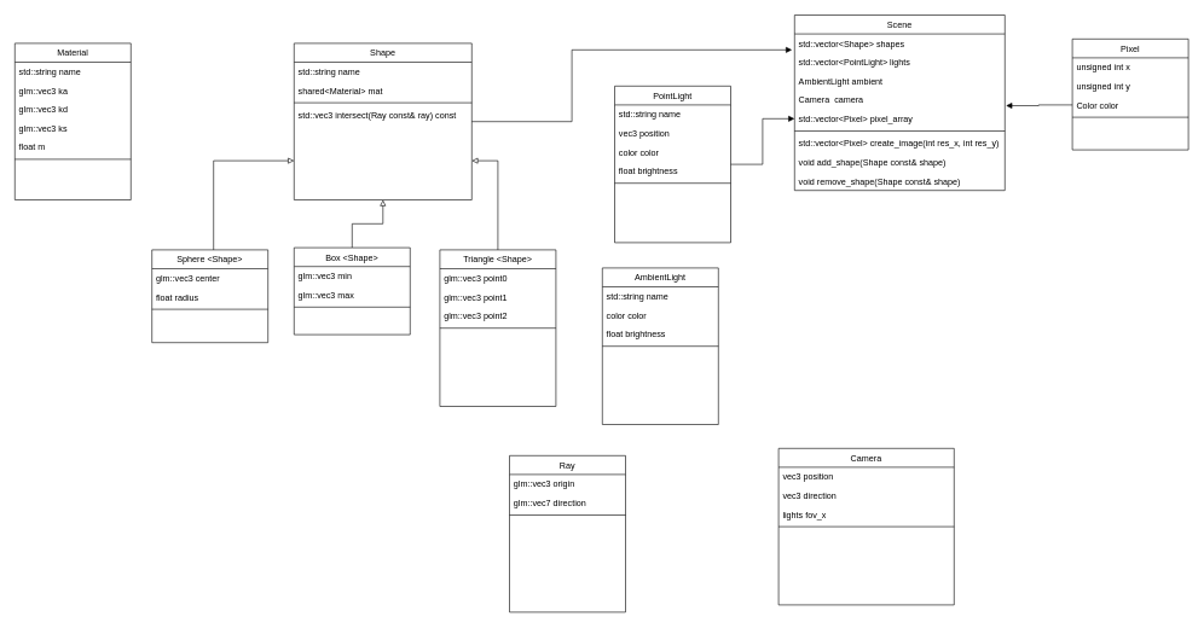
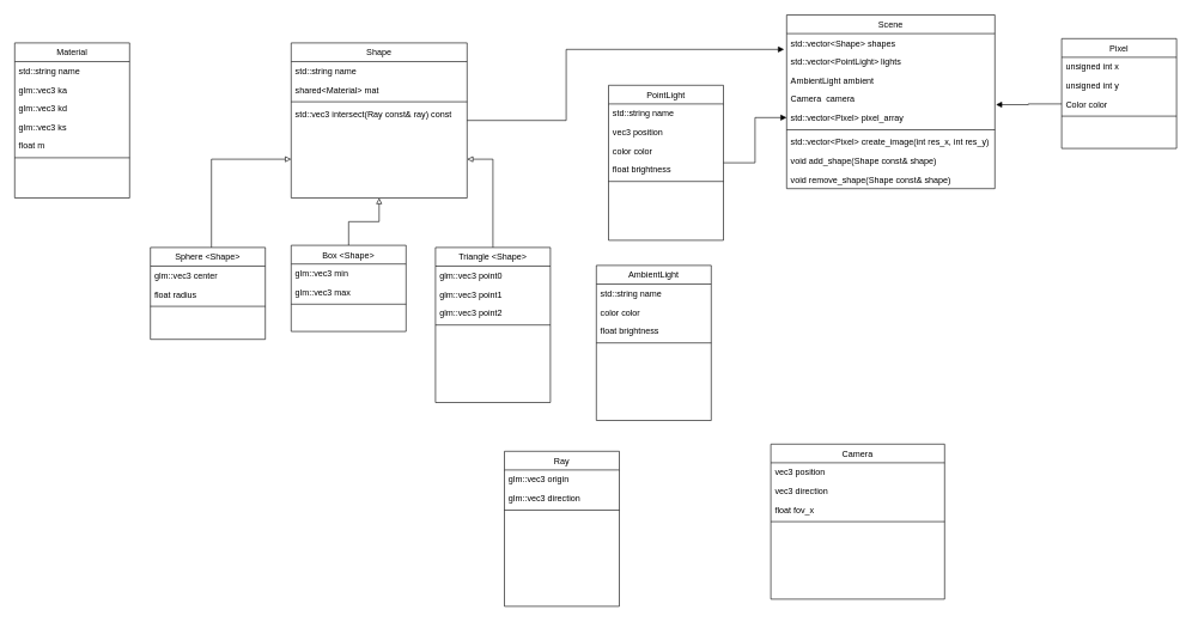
  <mxCell id="0" />
  <mxCell id="1" parent="0" />
  <mxCell id="2" style="edgeStyle=orthogonalEdgeStyle;rounded=0;orthogonalLoop=1;jettySize=auto;html=1;entryX=-0.012;entryY=0.846;entryDx=0;entryDy=0;entryPerimeter=0;endArrow=block;endFill=1;" parent="1" source="3" target="41" edge="1"><mxGeometry relative="1" as="geometry"><Array as="points"><mxPoint x="788" y="167" /><mxPoint x="788" y="68" /></Array></mxGeometry></mxCell>
  <mxCell id="3" value="Shape" style="swimlane;fontStyle=0;align=center;verticalAlign=top;childLayout=stackLayout;horizontal=1;startSize=26;horizontalStack=0;resizeParent=1;resizeLast=0;collapsible=1;marginBottom=0;rounded=0;shadow=0;strokeWidth=1;" parent="1" vertex="1"><mxGeometry x="405" y="59" width="245" height="216" as="geometry"><mxRectangle x="550" y="140" width="160" height="26" as="alternateBounds" /></mxGeometry></mxCell>
  <mxCell id="4" value="std::string name" style="text;align=left;verticalAlign=top;spacingLeft=4;spacingRight=4;overflow=hidden;rotatable=0;points=[[0,0.5],[1,0.5]];portConstraint=eastwest;rounded=0;shadow=0;html=0;" parent="3" vertex="1"><mxGeometry y="26" width="245" height="26" as="geometry" /></mxCell>
  <mxCell id="5" value="shared&lt;Material&gt; mat" style="text;align=left;verticalAlign=top;spacingLeft=4;spacingRight=4;overflow=hidden;rotatable=0;points=[[0,0.5],[1,0.5]];portConstraint=eastwest;rounded=0;shadow=0;html=0;" parent="3" vertex="1"><mxGeometry y="52" width="245" height="26" as="geometry" /></mxCell>
  <mxCell id="6" value="" style="line;html=1;strokeWidth=1;align=left;verticalAlign=middle;spacingTop=-1;spacingLeft=3;spacingRight=3;rotatable=0;labelPosition=right;points=[];portConstraint=eastwest;" parent="3" vertex="1"><mxGeometry y="78" width="245" height="8" as="geometry" /></mxCell>
  <mxCell id="7" value="std::vec3 intersect(Ray const&amp; ray) const" style="text;align=left;verticalAlign=top;spacingLeft=4;spacingRight=4;overflow=hidden;rotatable=0;points=[[0,0.5],[1,0.5]];portConstraint=eastwest;rounded=0;shadow=0;html=0;" parent="3" vertex="1"><mxGeometry y="86" width="245" height="26" as="geometry" /></mxCell>
  <mxCell id="8" value="Material" style="swimlane;fontStyle=0;align=center;verticalAlign=top;childLayout=stackLayout;horizontal=1;startSize=26;horizontalStack=0;resizeParent=1;resizeLast=0;collapsible=1;marginBottom=0;rounded=0;shadow=0;strokeWidth=1;" parent="1" vertex="1"><mxGeometry x="20" y="59" width="160" height="216" as="geometry"><mxRectangle x="550" y="140" width="160" height="26" as="alternateBounds" /></mxGeometry></mxCell>
  <mxCell id="9" value="std::string name" style="text;align=left;verticalAlign=top;spacingLeft=4;spacingRight=4;overflow=hidden;rotatable=0;points=[[0,0.5],[1,0.5]];portConstraint=eastwest;rounded=0;shadow=0;html=0;" parent="8" vertex="1"><mxGeometry y="26" width="160" height="26" as="geometry" /></mxCell>
  <mxCell id="10" value="glm::vec3 ka" style="text;align=left;verticalAlign=top;spacingLeft=4;spacingRight=4;overflow=hidden;rotatable=0;points=[[0,0.5],[1,0.5]];portConstraint=eastwest;rounded=0;shadow=0;html=0;" parent="8" vertex="1"><mxGeometry y="52" width="160" height="26" as="geometry" /></mxCell>
  <mxCell id="11" value="glm::vec3 kd" style="text;align=left;verticalAlign=top;spacingLeft=4;spacingRight=4;overflow=hidden;rotatable=0;points=[[0,0.5],[1,0.5]];portConstraint=eastwest;rounded=0;shadow=0;html=0;" parent="8" vertex="1"><mxGeometry y="78" width="160" height="26" as="geometry" /></mxCell>
  <mxCell id="12" value="glm::vec3 ks" style="text;align=left;verticalAlign=top;spacingLeft=4;spacingRight=4;overflow=hidden;rotatable=0;points=[[0,0.5],[1,0.5]];portConstraint=eastwest;rounded=0;shadow=0;html=0;" parent="8" vertex="1"><mxGeometry y="104" width="160" height="26" as="geometry" /></mxCell>
  <mxCell id="13" value="float m" style="text;align=left;verticalAlign=top;spacingLeft=4;spacingRight=4;overflow=hidden;rotatable=0;points=[[0,0.5],[1,0.5]];portConstraint=eastwest;rounded=0;shadow=0;html=0;" parent="8" vertex="1"><mxGeometry y="130" width="160" height="26" as="geometry" /></mxCell>
  <mxCell id="14" value="" style="line;html=1;strokeWidth=1;align=left;verticalAlign=middle;spacingTop=-1;spacingLeft=3;spacingRight=3;rotatable=0;labelPosition=right;points=[];portConstraint=eastwest;" parent="8" vertex="1"><mxGeometry y="156" width="160" height="8" as="geometry" /></mxCell>
  <mxCell id="15" value="Camera" style="swimlane;fontStyle=0;align=center;verticalAlign=top;childLayout=stackLayout;horizontal=1;startSize=26;horizontalStack=0;resizeParent=1;resizeLast=0;collapsible=1;marginBottom=0;rounded=0;shadow=0;strokeWidth=1;" parent="1" vertex="1"><mxGeometry x="1073" y="618" width="242" height="216" as="geometry"><mxRectangle x="550" y="140" width="160" height="26" as="alternateBounds" /></mxGeometry></mxCell>
  <mxCell id="16" value="vec3 position" style="text;align=left;verticalAlign=top;spacingLeft=4;spacingRight=4;overflow=hidden;rotatable=0;points=[[0,0.5],[1,0.5]];portConstraint=eastwest;rounded=0;shadow=0;html=0;" parent="15" vertex="1"><mxGeometry y="26" width="242" height="26" as="geometry" /></mxCell>
  <mxCell id="17" value="vec3 direction" style="text;align=left;verticalAlign=top;spacingLeft=4;spacingRight=4;overflow=hidden;rotatable=0;points=[[0,0.5],[1,0.5]];portConstraint=eastwest;rounded=0;shadow=0;html=0;" parent="15" vertex="1"><mxGeometry y="52" width="242" height="26" as="geometry" /></mxCell>
- <mxCell id="18" value="lights fov_x" style="text;align=left;verticalAlign=top;spacingLeft=4;spacingRight=4;overflow=hidden;rotatable=0;points=[[0,0.5],[1,0.5]];portConstraint=eastwest;rounded=0;shadow=0;html=0;" parent="15" vertex="1"><mxGeometry y="78" width="242" height="26" as="geometry" /></mxCell>
+ <mxCell id="18" value="float fov_x" style="text;align=left;verticalAlign=top;spacingLeft=4;spacingRight=4;overflow=hidden;rotatable=0;points=[[0,0.5],[1,0.5]];portConstraint=eastwest;rounded=0;shadow=0;html=0;" parent="15" vertex="1"><mxGeometry y="78" width="242" height="26" as="geometry" /></mxCell>
  <mxCell id="19" value="" style="line;html=1;strokeWidth=1;align=left;verticalAlign=middle;spacingTop=-1;spacingLeft=3;spacingRight=3;rotatable=0;labelPosition=right;points=[];portConstraint=eastwest;" parent="15" vertex="1"><mxGeometry y="104" width="242" height="8" as="geometry" /></mxCell>
  <mxCell id="20" value="Ray" style="swimlane;fontStyle=0;align=center;verticalAlign=top;childLayout=stackLayout;horizontal=1;startSize=26;horizontalStack=0;resizeParent=1;resizeLast=0;collapsible=1;marginBottom=0;rounded=0;shadow=0;strokeWidth=1;" parent="1" vertex="1"><mxGeometry x="702" y="628" width="160" height="216" as="geometry"><mxRectangle x="550" y="140" width="160" height="26" as="alternateBounds" /></mxGeometry></mxCell>
  <mxCell id="21" value="glm::vec3 origin" style="text;align=left;verticalAlign=top;spacingLeft=4;spacingRight=4;overflow=hidden;rotatable=0;points=[[0,0.5],[1,0.5]];portConstraint=eastwest;rounded=0;shadow=0;html=0;" parent="20" vertex="1"><mxGeometry y="26" width="160" height="26" as="geometry" /></mxCell>
- <mxCell id="22" value="glm::vec7 direction" style="text;align=left;verticalAlign=top;spacingLeft=4;spacingRight=4;overflow=hidden;rotatable=0;points=[[0,0.5],[1,0.5]];portConstraint=eastwest;rounded=0;shadow=0;html=0;" parent="20" vertex="1"><mxGeometry y="52" width="160" height="26" as="geometry" /></mxCell>
+ <mxCell id="22" value="glm::vec3 direction" style="text;align=left;verticalAlign=top;spacingLeft=4;spacingRight=4;overflow=hidden;rotatable=0;points=[[0,0.5],[1,0.5]];portConstraint=eastwest;rounded=0;shadow=0;html=0;" parent="20" vertex="1"><mxGeometry y="52" width="160" height="26" as="geometry" /></mxCell>
  <mxCell id="23" value="" style="line;html=1;strokeWidth=1;align=left;verticalAlign=middle;spacingTop=-1;spacingLeft=3;spacingRight=3;rotatable=0;labelPosition=right;points=[];portConstraint=eastwest;" parent="20" vertex="1"><mxGeometry y="78" width="160" height="8" as="geometry" /></mxCell>
  <mxCell id="24" style="edgeStyle=orthogonalEdgeStyle;rounded=0;orthogonalLoop=1;jettySize=auto;html=1;entryX=0;entryY=0.75;entryDx=0;entryDy=0;endArrow=block;endFill=0;" parent="1" source="25" target="3" edge="1"><mxGeometry relative="1" as="geometry"><mxPoint x="445" y="300" as="targetPoint" /><Array as="points"><mxPoint x="294" y="221" /></Array></mxGeometry></mxCell>
  <mxCell id="25" value="Sphere &lt;Shape&gt;" style="swimlane;fontStyle=0;align=center;verticalAlign=top;childLayout=stackLayout;horizontal=1;startSize=26;horizontalStack=0;resizeParent=1;resizeLast=0;collapsible=1;marginBottom=0;rounded=0;shadow=0;strokeWidth=1;" parent="1" vertex="1"><mxGeometry x="209" y="344" width="160" height="128" as="geometry"><mxRectangle x="550" y="140" width="160" height="26" as="alternateBounds" /></mxGeometry></mxCell>
  <mxCell id="26" value="glm::vec3 center" style="text;align=left;verticalAlign=top;spacingLeft=4;spacingRight=4;overflow=hidden;rotatable=0;points=[[0,0.5],[1,0.5]];portConstraint=eastwest;rounded=0;shadow=0;html=0;" parent="25" vertex="1"><mxGeometry y="26" width="160" height="26" as="geometry" /></mxCell>
  <mxCell id="27" value="float radius" style="text;align=left;verticalAlign=top;spacingLeft=4;spacingRight=4;overflow=hidden;rotatable=0;points=[[0,0.5],[1,0.5]];portConstraint=eastwest;rounded=0;shadow=0;html=0;" parent="25" vertex="1"><mxGeometry y="52" width="160" height="26" as="geometry" /></mxCell>
  <mxCell id="28" value="" style="line;html=1;strokeWidth=1;align=left;verticalAlign=middle;spacingTop=-1;spacingLeft=3;spacingRight=3;rotatable=0;labelPosition=right;points=[];portConstraint=eastwest;" parent="25" vertex="1"><mxGeometry y="78" width="160" height="8" as="geometry" /></mxCell>
  <mxCell id="29" style="edgeStyle=orthogonalEdgeStyle;rounded=0;orthogonalLoop=1;jettySize=auto;html=1;entryX=0.5;entryY=1;entryDx=0;entryDy=0;endArrow=block;endFill=0;" parent="1" source="30" target="3" edge="1"><mxGeometry relative="1" as="geometry" /></mxCell>
  <mxCell id="30" value="Box &lt;Shape&gt;" style="swimlane;fontStyle=0;align=center;verticalAlign=top;childLayout=stackLayout;horizontal=1;startSize=26;horizontalStack=0;resizeParent=1;resizeLast=0;collapsible=1;marginBottom=0;rounded=0;shadow=0;strokeWidth=1;" parent="1" vertex="1"><mxGeometry x="405" y="341" width="160" height="120" as="geometry"><mxRectangle x="550" y="140" width="160" height="26" as="alternateBounds" /></mxGeometry></mxCell>
  <mxCell id="31" value="glm::vec3 min" style="text;align=left;verticalAlign=top;spacingLeft=4;spacingRight=4;overflow=hidden;rotatable=0;points=[[0,0.5],[1,0.5]];portConstraint=eastwest;rounded=0;shadow=0;html=0;" parent="30" vertex="1"><mxGeometry y="26" width="160" height="26" as="geometry" /></mxCell>
  <mxCell id="32" value="glm::vec3 max" style="text;align=left;verticalAlign=top;spacingLeft=4;spacingRight=4;overflow=hidden;rotatable=0;points=[[0,0.5],[1,0.5]];portConstraint=eastwest;" parent="30" vertex="1"><mxGeometry y="52" width="160" height="26" as="geometry" /></mxCell>
  <mxCell id="33" value="" style="line;html=1;strokeWidth=1;align=left;verticalAlign=middle;spacingTop=-1;spacingLeft=3;spacingRight=3;rotatable=0;labelPosition=right;points=[];portConstraint=eastwest;" parent="30" vertex="1"><mxGeometry y="78" width="160" height="8" as="geometry" /></mxCell>
  <mxCell id="34" style="edgeStyle=orthogonalEdgeStyle;rounded=0;orthogonalLoop=1;jettySize=auto;html=1;entryX=1;entryY=0.75;entryDx=0;entryDy=0;endArrow=block;endFill=0;" parent="1" source="35" target="3" edge="1"><mxGeometry relative="1" as="geometry"><Array as="points"><mxPoint x="686" y="221" /></Array></mxGeometry></mxCell>
  <mxCell id="35" value="Triangle &lt;Shape&gt;" style="swimlane;fontStyle=0;align=center;verticalAlign=top;childLayout=stackLayout;horizontal=1;startSize=26;horizontalStack=0;resizeParent=1;resizeLast=0;collapsible=1;marginBottom=0;rounded=0;shadow=0;strokeWidth=1;" parent="1" vertex="1"><mxGeometry x="606" y="344" width="160" height="216" as="geometry"><mxRectangle x="550" y="140" width="160" height="26" as="alternateBounds" /></mxGeometry></mxCell>
  <mxCell id="36" value="glm::vec3 point0" style="text;align=left;verticalAlign=top;spacingLeft=4;spacingRight=4;overflow=hidden;rotatable=0;points=[[0,0.5],[1,0.5]];portConstraint=eastwest;rounded=0;shadow=0;html=0;" parent="35" vertex="1"><mxGeometry y="26" width="160" height="26" as="geometry" /></mxCell>
  <mxCell id="37" value="glm::vec3 point1" style="text;align=left;verticalAlign=top;spacingLeft=4;spacingRight=4;overflow=hidden;rotatable=0;points=[[0,0.5],[1,0.5]];portConstraint=eastwest;rounded=0;shadow=0;html=0;" parent="35" vertex="1"><mxGeometry y="52" width="160" height="26" as="geometry" /></mxCell>
  <mxCell id="38" value="glm::vec3 point2" style="text;align=left;verticalAlign=top;spacingLeft=4;spacingRight=4;overflow=hidden;rotatable=0;points=[[0,0.5],[1,0.5]];portConstraint=eastwest;rounded=0;shadow=0;html=0;" parent="35" vertex="1"><mxGeometry y="78" width="160" height="26" as="geometry" /></mxCell>
  <mxCell id="39" value="" style="line;html=1;strokeWidth=1;align=left;verticalAlign=middle;spacingTop=-1;spacingLeft=3;spacingRight=3;rotatable=0;labelPosition=right;points=[];portConstraint=eastwest;" parent="35" vertex="1"><mxGeometry y="104" width="160" height="8" as="geometry" /></mxCell>
  <mxCell id="40" value="Scene" style="swimlane;fontStyle=0;align=center;verticalAlign=top;childLayout=stackLayout;horizontal=1;startSize=26;horizontalStack=0;resizeParent=1;resizeLast=0;collapsible=1;marginBottom=0;rounded=0;shadow=0;strokeWidth=1;" parent="1" vertex="1"><mxGeometry x="1095" y="20" width="290" height="242" as="geometry"><mxRectangle x="550" y="140" width="160" height="26" as="alternateBounds" /></mxGeometry></mxCell>
  <mxCell id="41" value="std::vector&lt;Shape&gt; shapes" style="text;align=left;verticalAlign=top;spacingLeft=4;spacingRight=4;overflow=hidden;rotatable=0;points=[[0,0.5],[1,0.5]];portConstraint=eastwest;rounded=0;shadow=0;html=0;" parent="40" vertex="1"><mxGeometry y="26" width="290" height="26" as="geometry" /></mxCell>
  <mxCell id="42" value="std::vector&lt;PointLight&gt; lights" style="text;align=left;verticalAlign=top;spacingLeft=4;spacingRight=4;overflow=hidden;rotatable=0;points=[[0,0.5],[1,0.5]];portConstraint=eastwest;rounded=0;shadow=0;html=0;" parent="40" vertex="1"><mxGeometry y="52" width="290" height="26" as="geometry" /></mxCell>
  <mxCell id="43" value="AmbientLight ambient" style="text;align=left;verticalAlign=top;spacingLeft=4;spacingRight=4;overflow=hidden;rotatable=0;points=[[0,0.5],[1,0.5]];portConstraint=eastwest;rounded=0;shadow=0;html=0;" parent="40" vertex="1"><mxGeometry y="78" width="290" height="26" as="geometry" /></mxCell>
  <mxCell id="44" value="Camera  camera" style="text;align=left;verticalAlign=top;spacingLeft=4;spacingRight=4;overflow=hidden;rotatable=0;points=[[0,0.5],[1,0.5]];portConstraint=eastwest;rounded=0;shadow=0;html=0;" parent="40" vertex="1"><mxGeometry y="104" width="290" height="26" as="geometry" /></mxCell>
  <mxCell id="45" value="std::vector&lt;Pixel&gt; pixel_array" style="text;align=left;verticalAlign=top;spacingLeft=4;spacingRight=4;overflow=hidden;rotatable=0;points=[[0,0.5],[1,0.5]];portConstraint=eastwest;rounded=0;shadow=0;html=0;" parent="40" vertex="1"><mxGeometry y="130" width="290" height="26" as="geometry" /></mxCell>
  <mxCell id="46" value="" style="line;html=1;strokeWidth=1;align=left;verticalAlign=middle;spacingTop=-1;spacingLeft=3;spacingRight=3;rotatable=0;labelPosition=right;points=[];portConstraint=eastwest;" parent="40" vertex="1"><mxGeometry y="156" width="290" height="8" as="geometry" /></mxCell>
  <mxCell id="47" value="std::vector&lt;Pixel&gt; create_image(int res_x, int res_y)" style="text;align=left;verticalAlign=top;spacingLeft=4;spacingRight=4;overflow=hidden;rotatable=0;points=[[0,0.5],[1,0.5]];portConstraint=eastwest;rounded=0;shadow=0;html=0;" parent="40" vertex="1"><mxGeometry y="164" width="290" height="26" as="geometry" /></mxCell>
  <mxCell id="48" value="void add_shape(Shape const&amp; shape)" style="text;align=left;verticalAlign=top;spacingLeft=4;spacingRight=4;overflow=hidden;rotatable=0;points=[[0,0.5],[1,0.5]];portConstraint=eastwest;rounded=0;shadow=0;html=0;" parent="40" vertex="1"><mxGeometry y="190" width="290" height="26" as="geometry" /></mxCell>
  <mxCell id="49" value="void remove_shape(Shape const&amp; shape)" style="text;align=left;verticalAlign=top;spacingLeft=4;spacingRight=4;overflow=hidden;rotatable=0;points=[[0,0.5],[1,0.5]];portConstraint=eastwest;rounded=0;shadow=0;html=0;" parent="40" vertex="1"><mxGeometry y="216" width="290" height="26" as="geometry" /></mxCell>
  <mxCell id="50" style="edgeStyle=orthogonalEdgeStyle;rounded=0;orthogonalLoop=1;jettySize=auto;html=1;entryX=0;entryY=0.5;entryDx=0;entryDy=0;endArrow=block;endFill=1;" parent="1" source="51" target="45" edge="1"><mxGeometry relative="1" as="geometry" /></mxCell>
  <mxCell id="51" value="PointLight" style="swimlane;fontStyle=0;align=center;verticalAlign=top;childLayout=stackLayout;horizontal=1;startSize=26;horizontalStack=0;resizeParent=1;resizeLast=0;collapsible=1;marginBottom=0;rounded=0;shadow=0;strokeWidth=1;" parent="1" vertex="1"><mxGeometry x="847" y="118" width="160" height="216" as="geometry"><mxRectangle x="550" y="140" width="160" height="26" as="alternateBounds" /></mxGeometry></mxCell>
  <mxCell id="52" value="std::string name" style="text;align=left;verticalAlign=top;spacingLeft=4;spacingRight=4;overflow=hidden;rotatable=0;points=[[0,0.5],[1,0.5]];portConstraint=eastwest;rounded=0;shadow=0;html=0;" parent="51" vertex="1"><mxGeometry y="26" width="160" height="26" as="geometry" /></mxCell>
  <mxCell id="53" value="vec3 position" style="text;align=left;verticalAlign=top;spacingLeft=4;spacingRight=4;overflow=hidden;rotatable=0;points=[[0,0.5],[1,0.5]];portConstraint=eastwest;rounded=0;shadow=0;html=0;" parent="51" vertex="1"><mxGeometry y="52" width="160" height="26" as="geometry" /></mxCell>
  <mxCell id="54" value="color color" style="text;align=left;verticalAlign=top;spacingLeft=4;spacingRight=4;overflow=hidden;rotatable=0;points=[[0,0.5],[1,0.5]];portConstraint=eastwest;rounded=0;shadow=0;html=0;" parent="51" vertex="1"><mxGeometry y="78" width="160" height="26" as="geometry" /></mxCell>
  <mxCell id="55" value="float brightness" style="text;align=left;verticalAlign=top;spacingLeft=4;spacingRight=4;overflow=hidden;rotatable=0;points=[[0,0.5],[1,0.5]];portConstraint=eastwest;rounded=0;shadow=0;html=0;" parent="51" vertex="1"><mxGeometry y="104" width="160" height="26" as="geometry" /></mxCell>
  <mxCell id="56" value="" style="line;html=1;strokeWidth=1;align=left;verticalAlign=middle;spacingTop=-1;spacingLeft=3;spacingRight=3;rotatable=0;labelPosition=right;points=[];portConstraint=eastwest;" parent="51" vertex="1"><mxGeometry y="130" width="160" height="8" as="geometry" /></mxCell>
  <mxCell id="57" value="AmbientLight" style="swimlane;fontStyle=0;align=center;verticalAlign=top;childLayout=stackLayout;horizontal=1;startSize=26;horizontalStack=0;resizeParent=1;resizeLast=0;collapsible=1;marginBottom=0;rounded=0;shadow=0;strokeWidth=1;" parent="1" vertex="1"><mxGeometry x="830" y="369" width="160" height="216" as="geometry"><mxRectangle x="550" y="140" width="160" height="26" as="alternateBounds" /></mxGeometry></mxCell>
  <mxCell id="58" value="std::string name" style="text;align=left;verticalAlign=top;spacingLeft=4;spacingRight=4;overflow=hidden;rotatable=0;points=[[0,0.5],[1,0.5]];portConstraint=eastwest;rounded=0;shadow=0;html=0;" parent="57" vertex="1"><mxGeometry y="26" width="160" height="26" as="geometry" /></mxCell>
  <mxCell id="59" value="color color" style="text;align=left;verticalAlign=top;spacingLeft=4;spacingRight=4;overflow=hidden;rotatable=0;points=[[0,0.5],[1,0.5]];portConstraint=eastwest;rounded=0;shadow=0;html=0;" parent="57" vertex="1"><mxGeometry y="52" width="160" height="26" as="geometry" /></mxCell>
  <mxCell id="60" value="float brightness" style="text;align=left;verticalAlign=top;spacingLeft=4;spacingRight=4;overflow=hidden;rotatable=0;points=[[0,0.5],[1,0.5]];portConstraint=eastwest;rounded=0;shadow=0;html=0;" parent="57" vertex="1"><mxGeometry y="78" width="160" height="26" as="geometry" /></mxCell>
  <mxCell id="61" value="" style="line;html=1;strokeWidth=1;align=left;verticalAlign=middle;spacingTop=-1;spacingLeft=3;spacingRight=3;rotatable=0;labelPosition=right;points=[];portConstraint=eastwest;" parent="57" vertex="1"><mxGeometry y="104" width="160" height="8" as="geometry" /></mxCell>
  <mxCell id="62" value="Pixel" style="swimlane;fontStyle=0;align=center;verticalAlign=top;childLayout=stackLayout;horizontal=1;startSize=26;horizontalStack=0;resizeParent=1;resizeLast=0;collapsible=1;marginBottom=0;rounded=0;shadow=0;strokeWidth=1;" parent="1" vertex="1"><mxGeometry x="1478" y="53" width="160" height="153" as="geometry"><mxRectangle x="550" y="140" width="160" height="26" as="alternateBounds" /></mxGeometry></mxCell>
  <mxCell id="63" value="unsigned int x" style="text;align=left;verticalAlign=top;spacingLeft=4;spacingRight=4;overflow=hidden;rotatable=0;points=[[0,0.5],[1,0.5]];portConstraint=eastwest;rounded=0;shadow=0;html=0;" parent="62" vertex="1"><mxGeometry y="26" width="160" height="26" as="geometry" /></mxCell>
  <mxCell id="64" value="unsigned int y" style="text;align=left;verticalAlign=top;spacingLeft=4;spacingRight=4;overflow=hidden;rotatable=0;points=[[0,0.5],[1,0.5]];portConstraint=eastwest;rounded=0;shadow=0;html=0;" parent="62" vertex="1"><mxGeometry y="52" width="160" height="26" as="geometry" /></mxCell>
  <mxCell id="65" value="Color color" style="text;align=left;verticalAlign=top;spacingLeft=4;spacingRight=4;overflow=hidden;rotatable=0;points=[[0,0.5],[1,0.5]];portConstraint=eastwest;rounded=0;shadow=0;html=0;" parent="62" vertex="1"><mxGeometry y="78" width="160" height="26" as="geometry" /></mxCell>
  <mxCell id="66" value="" style="line;html=1;strokeWidth=1;align=left;verticalAlign=middle;spacingTop=-1;spacingLeft=3;spacingRight=3;rotatable=0;labelPosition=right;points=[];portConstraint=eastwest;" parent="62" vertex="1"><mxGeometry y="104" width="160" height="8" as="geometry" /></mxCell>
  <mxCell id="67" style="edgeStyle=orthogonalEdgeStyle;rounded=0;orthogonalLoop=1;jettySize=auto;html=1;entryX=1.005;entryY=0.808;entryDx=0;entryDy=0;entryPerimeter=0;endArrow=block;endFill=1;" parent="1" source="65" target="44" edge="1"><mxGeometry relative="1" as="geometry" /></mxCell>
